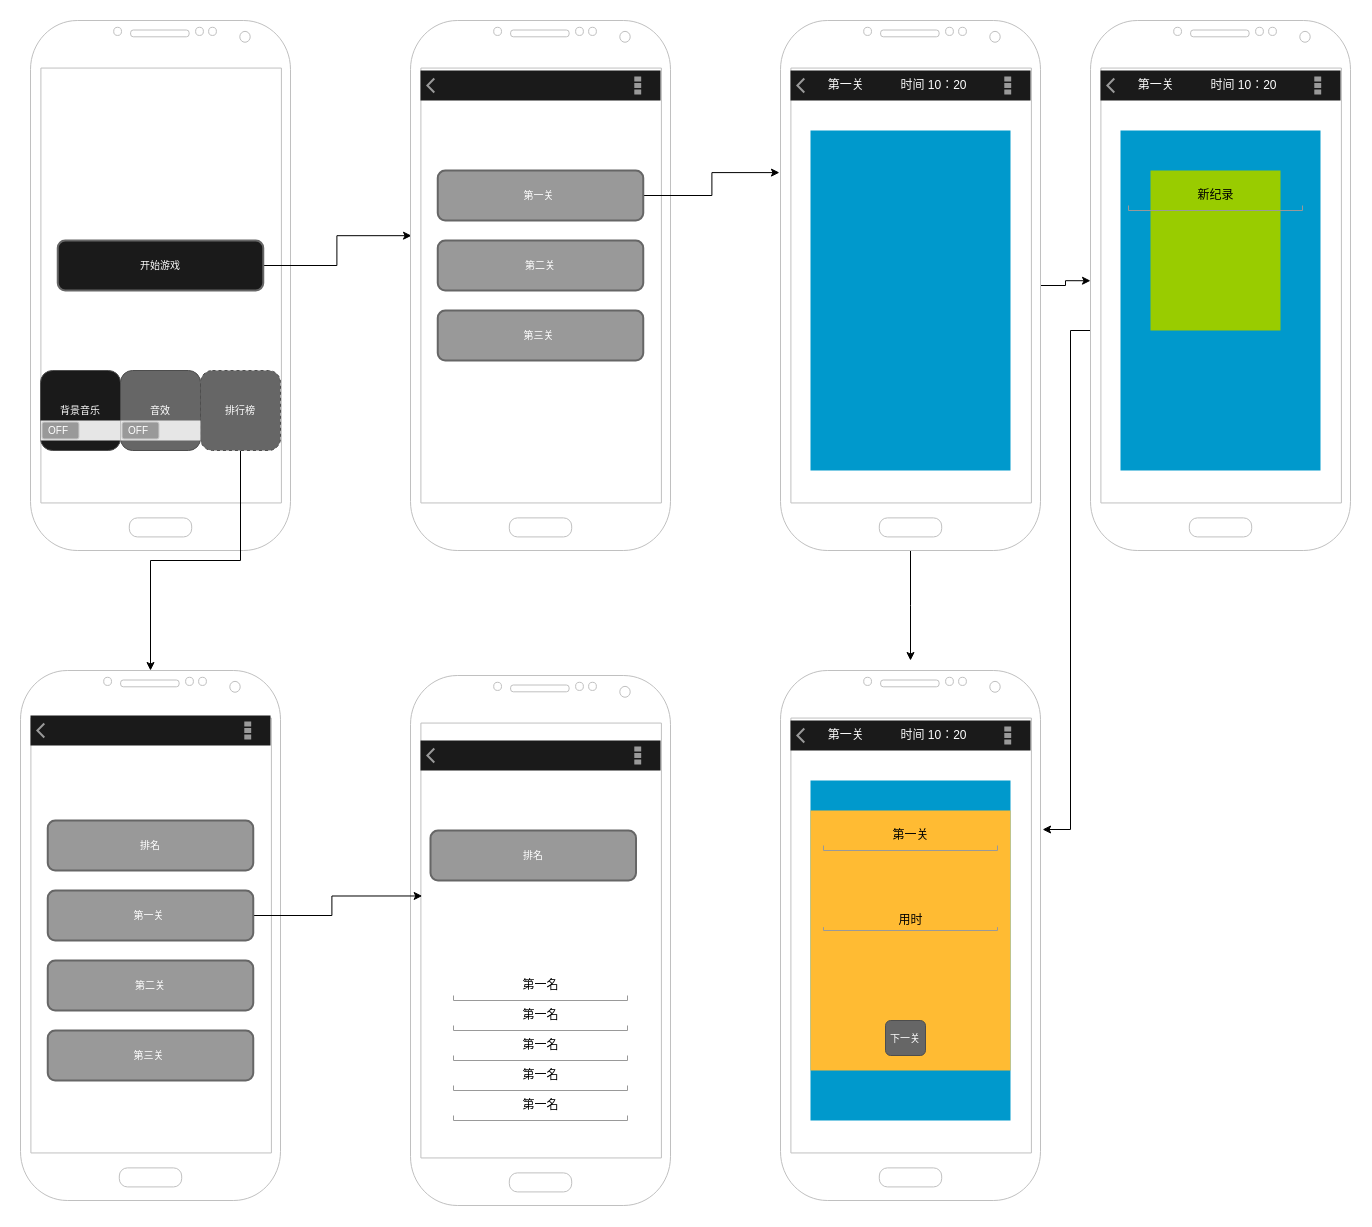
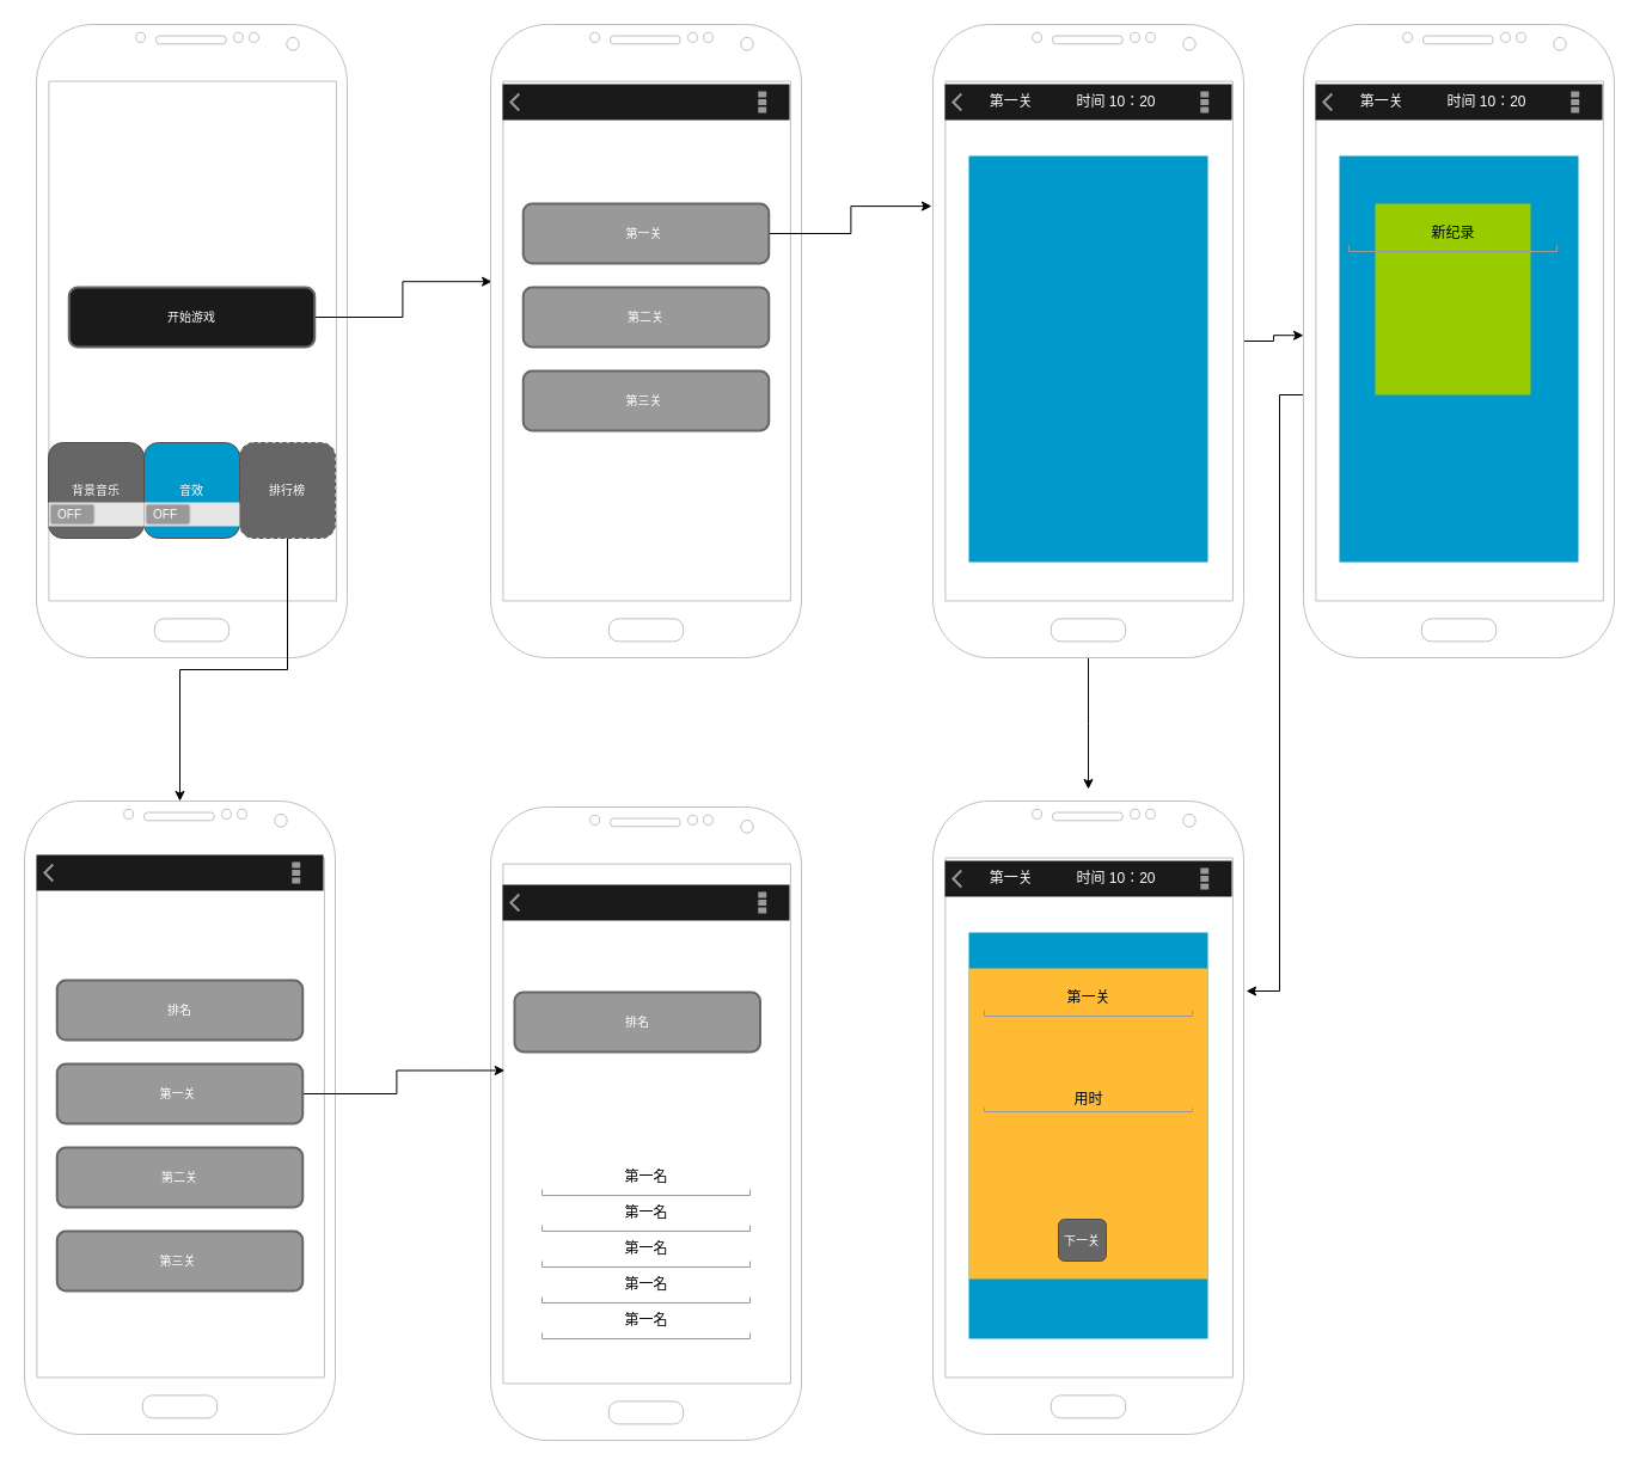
  <mxCell id="0" />
  <mxCell id="1" parent="0" />
  <mxCell id="2" value="" style="verticalLabelPosition=bottom;verticalAlign=top;html=1;shadow=0;dashed=0;strokeWidth=1;shape=mxgraph.android.phone2;strokeColor=#c0c0c0;" vertex="1" parent="1"><mxGeometry x="30" y="20" width="260" height="530" as="geometry" /></mxCell>
- <mxCell id="3" value="背景音乐" style="rounded=1;html=1;shadow=0;dashed=0;whiteSpace=wrap;fontSize=10;fillColor=#1a1a1a;align=center;strokeColor=#4D4D4D;fontColor=#ffffff;" vertex="1" parent="1"><mxGeometry x="40" y="370" width="80" height="80" as="geometry" /></mxCell>
- <mxCell id="4" value="音效" style="rounded=1;html=1;shadow=0;dashed=0;whiteSpace=wrap;fontSize=10;fillColor=#666666;align=center;strokeColor=#4D4D4D;fontColor=#ffffff;" vertex="1" parent="1"><mxGeometry x="120" y="370" width="80" height="80" as="geometry" /></mxCell>
+ <mxCell id="3" value="背景音乐" style="rounded=1;html=1;shadow=0;dashed=0;whiteSpace=wrap;fontSize=10;fillColor=#666666;align=center;strokeColor=#4D4D4D;fontColor=#ffffff;" vertex="1" parent="1"><mxGeometry x="40" y="370" width="80" height="80" as="geometry" /></mxCell>
+ <mxCell id="4" value="音效" style="rounded=1;html=1;shadow=0;dashed=0;whiteSpace=wrap;fontSize=10;fillColor=#0099cc;align=center;strokeColor=#4D4D4D;fontColor=#ffffff;" vertex="1" parent="1"><mxGeometry x="120" y="370" width="80" height="80" as="geometry" /></mxCell>
  <mxCell id="5" style="edgeStyle=orthogonalEdgeStyle;rounded=0;orthogonalLoop=1;jettySize=auto;html=1;" edge="1" parent="1" source="6" target="46"><mxGeometry relative="1" as="geometry" /></mxCell>
  <mxCell id="6" value="排行榜" style="rounded=1;html=1;shadow=0;dashed=1;whiteSpace=wrap;fontSize=10;fillColor=#666666;align=center;strokeColor=#4D4D4D;fontColor=#ffffff;" vertex="1" parent="1"><mxGeometry x="200" y="370" width="80" height="80" as="geometry" /></mxCell>
  <mxCell id="7" style="edgeStyle=orthogonalEdgeStyle;rounded=0;orthogonalLoop=1;jettySize=auto;html=1;entryX=0.004;entryY=0.406;entryDx=0;entryDy=0;entryPerimeter=0;" edge="1" parent="1" source="8" target="19"><mxGeometry relative="1" as="geometry" /></mxCell>
  <mxCell id="8" value="开始游戏" style="rounded=1;html=1;shadow=0;dashed=0;whiteSpace=wrap;fontSize=10;fillColor=#1a1a1a;align=center;strokeColor=#666666;fontColor=#ffffff;strokeWidth=2;" vertex="1" parent="1"><mxGeometry x="57.25" y="240" width="205.5" height="50" as="geometry" /></mxCell>
  <mxCell id="9" value="" style="verticalLabelPosition=bottom;verticalAlign=top;html=1;shadow=0;dashed=0;strokeWidth=1;shape=mxgraph.android.phone2;strokeColor=#c0c0c0;" vertex="1" parent="1"><mxGeometry x="410" y="675" width="260" height="530" as="geometry" /></mxCell>
  <mxCell id="10" value="排名" style="rounded=1;html=1;shadow=0;dashed=0;whiteSpace=wrap;fontSize=10;fillColor=#999999;align=center;strokeColor=#666666;fontColor=#ffffff;strokeWidth=2;" vertex="1" parent="1"><mxGeometry x="47.25" y="820" width="205.5" height="50" as="geometry" /></mxCell>
  <mxCell id="11" value="" style="verticalLabelPosition=bottom;verticalAlign=top;html=1;shadow=0;dashed=0;strokeWidth=1;shape=mxgraph.android.switch_off;fillColor=#E6E6E6;sketch=0;" vertex="1" parent="1"><mxGeometry x="40" y="420" width="80" height="20" as="geometry" /></mxCell>
  <mxCell id="12" value="" style="verticalLabelPosition=bottom;verticalAlign=top;html=1;shadow=0;dashed=0;strokeWidth=1;shape=mxgraph.android.switch_off;fillColor=#E6E6E6;sketch=0;" vertex="1" parent="1"><mxGeometry x="120" y="420" width="80" height="20" as="geometry" /></mxCell>
  <mxCell id="13" value="第一名" style="strokeWidth=1;html=1;shadow=0;dashed=0;shape=mxgraph.android.textfield;align=center;strokeColor=#999999;pointerEvents=1" vertex="1" parent="1"><mxGeometry x="453" y="970" width="174" height="30" as="geometry" /></mxCell>
  <mxCell id="14" value="第一名" style="strokeWidth=1;html=1;shadow=0;dashed=0;shape=mxgraph.android.textfield;align=center;strokeColor=#999999;pointerEvents=1" vertex="1" parent="1"><mxGeometry x="453" y="1000" width="174" height="30" as="geometry" /></mxCell>
  <mxCell id="15" value="第一名" style="strokeWidth=1;html=1;shadow=0;dashed=0;shape=mxgraph.android.textfield;align=center;strokeColor=#999999;pointerEvents=1" vertex="1" parent="1"><mxGeometry x="453" y="1030" width="174" height="30" as="geometry" /></mxCell>
  <mxCell id="16" value="第一名" style="strokeWidth=1;html=1;shadow=0;dashed=0;shape=mxgraph.android.textfield;align=center;strokeColor=#999999;pointerEvents=1" vertex="1" parent="1"><mxGeometry x="453" y="1060" width="174" height="30" as="geometry" /></mxCell>
  <mxCell id="17" value="第一名" style="strokeWidth=1;html=1;shadow=0;dashed=0;shape=mxgraph.android.textfield;align=center;strokeColor=#999999;pointerEvents=1" vertex="1" parent="1"><mxGeometry x="453" y="1090" width="174" height="30" as="geometry" /></mxCell>
  <mxCell id="18" value="" style="strokeWidth=1;html=1;shadow=0;dashed=0;shape=mxgraph.android.action_bar;fillColor=#1A1A1A;strokeColor=#c0c0c0;strokeWidth=2;fontColor=#FFFFFF;" vertex="1" parent="1"><mxGeometry x="420" y="740" width="240" height="30" as="geometry" /></mxCell>
  <mxCell id="19" value="" style="verticalLabelPosition=bottom;verticalAlign=top;html=1;shadow=0;dashed=0;strokeWidth=1;shape=mxgraph.android.phone2;strokeColor=#c0c0c0;" vertex="1" parent="1"><mxGeometry x="410" y="20" width="260" height="530" as="geometry" /></mxCell>
  <mxCell id="20" style="edgeStyle=orthogonalEdgeStyle;rounded=0;orthogonalLoop=1;jettySize=auto;html=1;entryX=-0.004;entryY=0.287;entryDx=0;entryDy=0;entryPerimeter=0;" edge="1" parent="1" source="21" target="27"><mxGeometry relative="1" as="geometry" /></mxCell>
  <mxCell id="21" value="第一关&amp;nbsp;" style="rounded=1;html=1;shadow=0;dashed=0;whiteSpace=wrap;fontSize=10;fillColor=#999999;align=center;strokeColor=#666666;fontColor=#ffffff;strokeWidth=2;" vertex="1" parent="1"><mxGeometry x="437.25" y="170" width="205.5" height="50" as="geometry" /></mxCell>
  <mxCell id="22" value="" style="strokeWidth=1;html=1;shadow=0;dashed=0;shape=mxgraph.android.action_bar;fillColor=#1A1A1A;strokeColor=#c0c0c0;strokeWidth=2;fontColor=#FFFFFF;" vertex="1" parent="1"><mxGeometry x="420" y="70" width="240" height="30" as="geometry" /></mxCell>
  <mxCell id="23" value="第二关" style="rounded=1;html=1;shadow=0;dashed=0;whiteSpace=wrap;fontSize=10;fillColor=#999999;align=center;strokeColor=#666666;fontColor=#ffffff;strokeWidth=2;" vertex="1" parent="1"><mxGeometry x="437.25" y="240" width="205.5" height="50" as="geometry" /></mxCell>
  <mxCell id="24" value="第三关&amp;nbsp;" style="rounded=1;html=1;shadow=0;dashed=0;whiteSpace=wrap;fontSize=10;fillColor=#999999;align=center;strokeColor=#666666;fontColor=#ffffff;strokeWidth=2;" vertex="1" parent="1"><mxGeometry x="437.25" y="310" width="205.5" height="50" as="geometry" /></mxCell>
  <mxCell id="25" style="edgeStyle=orthogonalEdgeStyle;rounded=0;orthogonalLoop=1;jettySize=auto;html=1;entryX=0;entryY=0.491;entryDx=0;entryDy=0;entryPerimeter=0;" edge="1" parent="1" source="27" target="40"><mxGeometry relative="1" as="geometry"><mxPoint x="1070" y="280" as="targetPoint" /></mxGeometry></mxCell>
  <mxCell id="26" style="edgeStyle=orthogonalEdgeStyle;rounded=0;orthogonalLoop=1;jettySize=auto;html=1;" edge="1" parent="1" source="27"><mxGeometry relative="1" as="geometry"><mxPoint x="910" y="660" as="targetPoint" /></mxGeometry></mxCell>
  <mxCell id="27" value="" style="verticalLabelPosition=bottom;verticalAlign=top;html=1;shadow=0;dashed=0;strokeWidth=1;shape=mxgraph.android.phone2;strokeColor=#c0c0c0;" vertex="1" parent="1"><mxGeometry x="780" y="20" width="260" height="530" as="geometry" /></mxCell>
  <mxCell id="28" value="" style="strokeWidth=1;html=1;shadow=0;dashed=0;shape=mxgraph.android.textfield;align=center;strokeColor=#999999;pointerEvents=1" vertex="1" parent="1"><mxGeometry x="823" y="70" width="174" height="20" as="geometry" /></mxCell>
  <mxCell id="29" value="第一关&amp;nbsp; &amp;nbsp; &amp;nbsp; &amp;nbsp; &amp;nbsp; &amp;nbsp;时间 10：20&amp;nbsp; &amp;nbsp; &amp;nbsp; &amp;nbsp;&amp;nbsp;" style="strokeWidth=1;html=1;shadow=0;dashed=0;shape=mxgraph.android.action_bar;fillColor=#1A1A1A;strokeColor=#c0c0c0;strokeWidth=2;fontColor=#FFFFFF;" vertex="1" parent="1"><mxGeometry x="790" y="70" width="240" height="30" as="geometry" /></mxCell>
  <mxCell id="30" value="" style="verticalLabelPosition=bottom;verticalAlign=top;html=1;shadow=0;dashed=0;strokeWidth=1;strokeColor=none;shape=rect;fillColor=#0099cc;" vertex="1" parent="1"><mxGeometry x="810" y="130" width="200" height="340" as="geometry" /></mxCell>
  <mxCell id="31" value="" style="verticalLabelPosition=bottom;verticalAlign=top;html=1;shadow=0;dashed=0;strokeWidth=1;shape=mxgraph.android.phone2;strokeColor=#c0c0c0;" vertex="1" parent="1"><mxGeometry x="780" y="670" width="260" height="530" as="geometry" /></mxCell>
  <mxCell id="32" value="" style="strokeWidth=1;html=1;shadow=0;dashed=0;shape=mxgraph.android.textfield;align=center;strokeColor=#999999;pointerEvents=1" vertex="1" parent="1"><mxGeometry x="823" y="720" width="174" height="20" as="geometry" /></mxCell>
  <mxCell id="33" value="第一关&amp;nbsp; &amp;nbsp; &amp;nbsp; &amp;nbsp; &amp;nbsp; &amp;nbsp;时间 10：20&amp;nbsp; &amp;nbsp; &amp;nbsp; &amp;nbsp;&amp;nbsp;" style="strokeWidth=1;html=1;shadow=0;dashed=0;shape=mxgraph.android.action_bar;fillColor=#1A1A1A;strokeColor=#c0c0c0;strokeWidth=2;fontColor=#FFFFFF;" vertex="1" parent="1"><mxGeometry x="790" y="720" width="240" height="30" as="geometry" /></mxCell>
  <mxCell id="34" value="" style="verticalLabelPosition=bottom;verticalAlign=top;html=1;shadow=0;dashed=0;strokeWidth=1;strokeColor=none;shape=rect;fillColor=#0099cc;" vertex="1" parent="1"><mxGeometry x="810" y="780" width="200" height="340" as="geometry" /></mxCell>
  <mxCell id="35" value="" style="verticalLabelPosition=bottom;verticalAlign=top;html=1;shadow=0;dashed=0;strokeWidth=1;strokeColor=none;shape=rect;fillColor=#ffbb33;" vertex="1" parent="1"><mxGeometry x="810" y="810" width="200" height="260" as="geometry" /></mxCell>
  <mxCell id="36" value="第一关" style="strokeWidth=1;html=1;shadow=0;dashed=0;shape=mxgraph.android.textfield;align=center;strokeColor=#999999;pointerEvents=1" vertex="1" parent="1"><mxGeometry x="823" y="820" width="174" height="30" as="geometry" /></mxCell>
  <mxCell id="37" value="用时" style="strokeWidth=1;html=1;shadow=0;dashed=0;shape=mxgraph.android.textfield;align=center;strokeColor=#999999;pointerEvents=1" vertex="1" parent="1"><mxGeometry x="823" y="910" width="174" height="20" as="geometry" /></mxCell>
  <mxCell id="38" value="下一关" style="rounded=1;html=1;shadow=0;dashed=0;whiteSpace=wrap;fontSize=10;fillColor=#666666;align=center;strokeColor=#4D4D4D;fontColor=#ffffff;" vertex="1" parent="1"><mxGeometry x="885" y="1020" width="40" height="35" as="geometry" /></mxCell>
  <mxCell id="39" style="edgeStyle=orthogonalEdgeStyle;rounded=0;orthogonalLoop=1;jettySize=auto;html=1;entryX=1.008;entryY=0.3;entryDx=0;entryDy=0;entryPerimeter=0;" edge="1" parent="1" source="40" target="31"><mxGeometry relative="1" as="geometry"><Array as="points"><mxPoint x="1070" y="330" /><mxPoint x="1070" y="829" /></Array></mxGeometry></mxCell>
  <mxCell id="40" value="" style="verticalLabelPosition=bottom;verticalAlign=top;html=1;shadow=0;dashed=0;strokeWidth=1;shape=mxgraph.android.phone2;strokeColor=#c0c0c0;" vertex="1" parent="1"><mxGeometry x="1090" y="20" width="260" height="530" as="geometry" /></mxCell>
  <mxCell id="41" value="" style="strokeWidth=1;html=1;shadow=0;dashed=0;shape=mxgraph.android.textfield;align=center;strokeColor=#999999;pointerEvents=1" vertex="1" parent="1"><mxGeometry x="1133" y="70" width="174" height="20" as="geometry" /></mxCell>
  <mxCell id="42" value="第一关&amp;nbsp; &amp;nbsp; &amp;nbsp; &amp;nbsp; &amp;nbsp; &amp;nbsp;时间 10：20&amp;nbsp; &amp;nbsp; &amp;nbsp; &amp;nbsp;&amp;nbsp;" style="strokeWidth=1;html=1;shadow=0;dashed=0;shape=mxgraph.android.action_bar;fillColor=#1A1A1A;strokeColor=#c0c0c0;strokeWidth=2;fontColor=#FFFFFF;" vertex="1" parent="1"><mxGeometry x="1100" y="70" width="240" height="30" as="geometry" /></mxCell>
  <mxCell id="43" value="" style="verticalLabelPosition=bottom;verticalAlign=top;html=1;shadow=0;dashed=0;strokeWidth=1;strokeColor=none;shape=rect;fillColor=#0099cc;" vertex="1" parent="1"><mxGeometry x="1120" y="130" width="200" height="340" as="geometry" /></mxCell>
  <mxCell id="44" value="" style="verticalLabelPosition=bottom;verticalAlign=top;html=1;shadow=0;dashed=0;strokeWidth=1;strokeColor=none;shape=rect;fillColor=#99cc00;" vertex="1" parent="1"><mxGeometry x="1150" y="170" width="130" height="160" as="geometry" /></mxCell>
  <mxCell id="45" value="新纪录" style="strokeWidth=1;html=1;shadow=0;dashed=0;shape=mxgraph.android.textfield;align=center;strokeColor=#999999;pointerEvents=1" vertex="1" parent="1"><mxGeometry x="1128" y="180" width="174" height="30" as="geometry" /></mxCell>
  <mxCell id="46" value="" style="verticalLabelPosition=bottom;verticalAlign=top;html=1;shadow=0;dashed=0;strokeWidth=1;shape=mxgraph.android.phone2;strokeColor=#c0c0c0;" vertex="1" parent="1"><mxGeometry x="20" y="670" width="260" height="530" as="geometry" /></mxCell>
  <mxCell id="47" style="edgeStyle=orthogonalEdgeStyle;rounded=0;orthogonalLoop=1;jettySize=auto;html=1;entryX=0.045;entryY=0.416;entryDx=0;entryDy=0;entryPerimeter=0;" edge="1" parent="1" source="48" target="9"><mxGeometry relative="1" as="geometry" /></mxCell>
  <mxCell id="48" value="第一关&amp;nbsp;" style="rounded=1;html=1;shadow=0;dashed=0;whiteSpace=wrap;fontSize=10;fillColor=#999999;align=center;strokeColor=#666666;fontColor=#ffffff;strokeWidth=2;" vertex="1" parent="1"><mxGeometry x="47.25" y="890" width="205.5" height="50" as="geometry" /></mxCell>
  <mxCell id="49" value="" style="strokeWidth=1;html=1;shadow=0;dashed=0;shape=mxgraph.android.action_bar;fillColor=#1A1A1A;strokeColor=#c0c0c0;strokeWidth=2;fontColor=#FFFFFF;" vertex="1" parent="1"><mxGeometry x="30" y="715" width="240" height="30" as="geometry" /></mxCell>
  <mxCell id="50" value="第二关" style="rounded=1;html=1;shadow=0;dashed=0;whiteSpace=wrap;fontSize=10;fillColor=#999999;align=center;strokeColor=#666666;fontColor=#ffffff;strokeWidth=2;" vertex="1" parent="1"><mxGeometry x="47.25" y="960" width="205.5" height="50" as="geometry" /></mxCell>
  <mxCell id="51" value="第三关&amp;nbsp;" style="rounded=1;html=1;shadow=0;dashed=0;whiteSpace=wrap;fontSize=10;fillColor=#999999;align=center;strokeColor=#666666;fontColor=#ffffff;strokeWidth=2;" vertex="1" parent="1"><mxGeometry x="47.25" y="1030" width="205.5" height="50" as="geometry" /></mxCell>
  <mxCell id="52" value="排名" style="rounded=1;html=1;shadow=0;dashed=0;whiteSpace=wrap;fontSize=10;fillColor=#999999;align=center;strokeColor=#666666;fontColor=#ffffff;strokeWidth=2;" vertex="1" parent="1"><mxGeometry x="430" y="830" width="205.5" height="50" as="geometry" /></mxCell>
